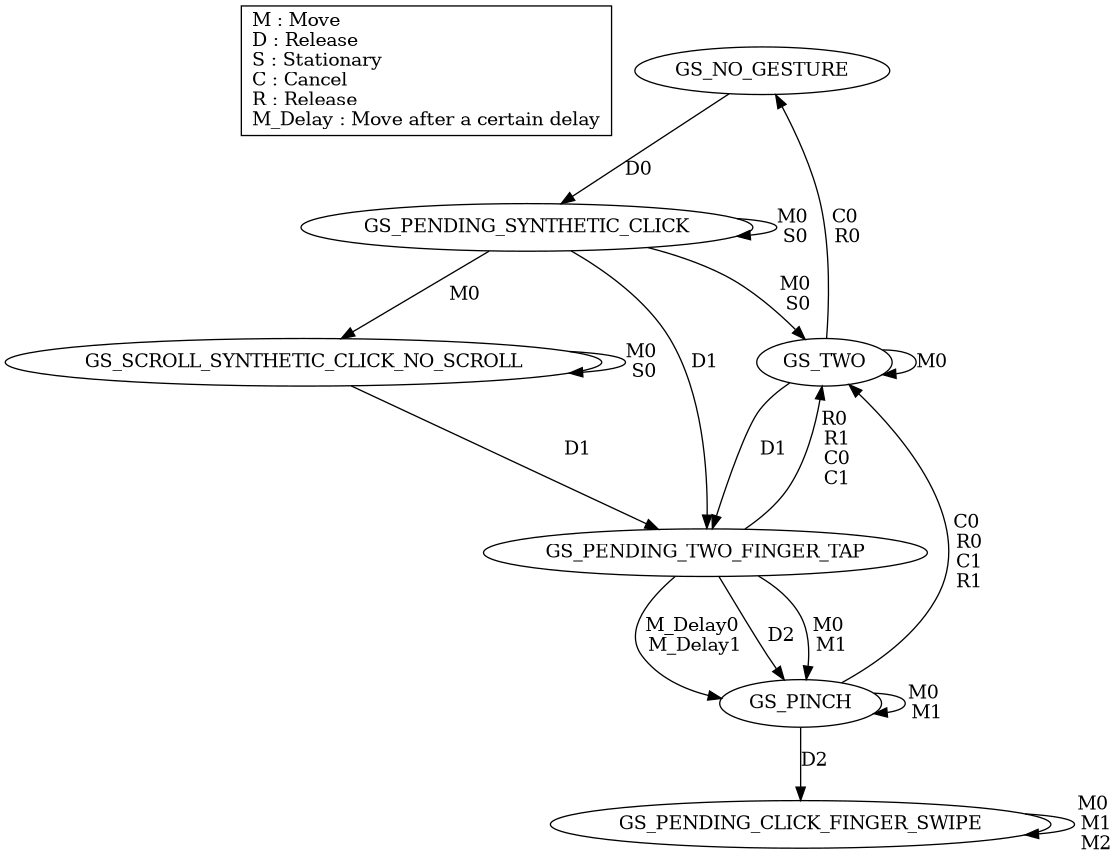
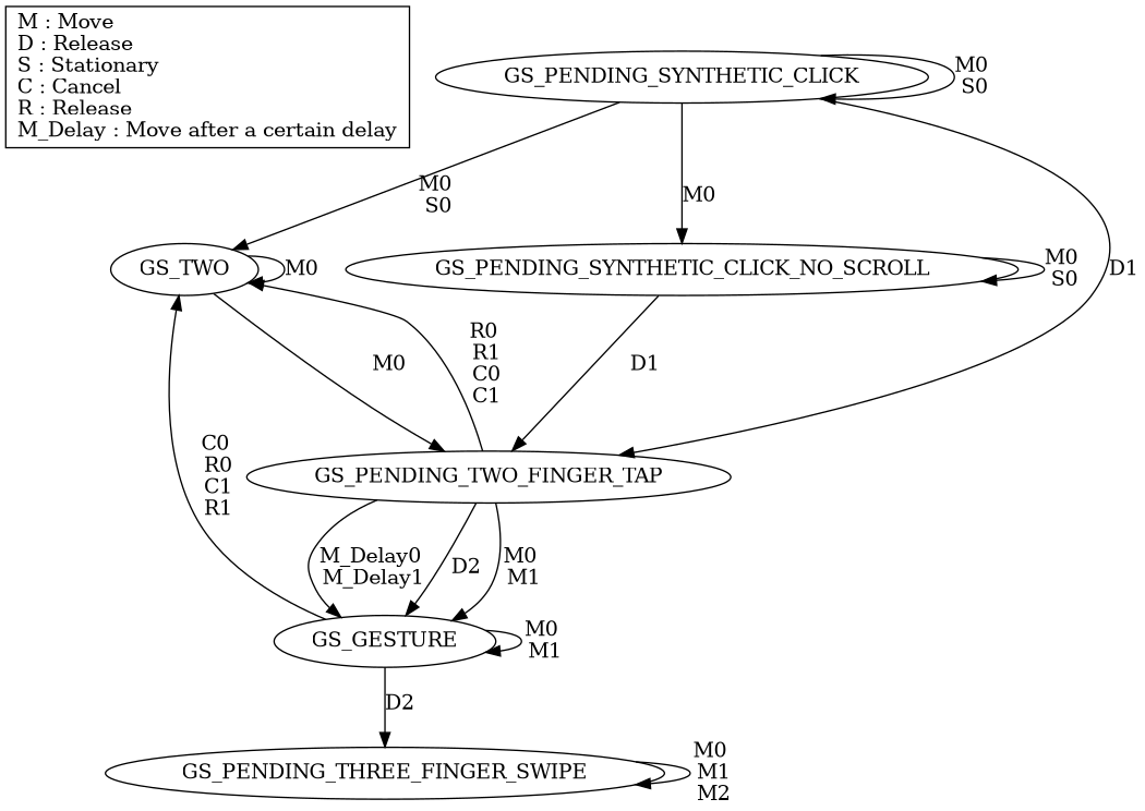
  digraph {
    n1 [label="{   M : Move          \lD : Release          \lS : Stationary    \lC : Cancel        \lR : Release       \lM_Delay : Move after a certain delay}" shape=record]
-   GS_NO_GESTURE
    GS_PENDING_SYNTHETIC_CLICK
    n4 [label=GS_TWO]
-   GS_PENDING_SYNTHETIC_CLICK_NO_SCROLL [label=GS_SCROLL_SYNTHETIC_CLICK_NO_SCROLL]
+   GS_PENDING_SYNTHETIC_CLICK_NO_SCROLL
    GS_PENDING_TWO_FINGER_TAP
-   GS_PINCH
-   GS_PENDING_THREE_FINGER_SWIPE [label=GS_PENDING_CLICK_FINGER_SWIPE]
-   GS_NO_GESTURE -> GS_PENDING_SYNTHETIC_CLICK [label=D0]
+   GS_PINCH [label=GS_GESTURE]
+   GS_PENDING_THREE_FINGER_SWIPE
    GS_PENDING_SYNTHETIC_CLICK -> GS_PENDING_SYNTHETIC_CLICK [label="M0\n S0"]
    GS_PENDING_SYNTHETIC_CLICK -> n4 [label="M0\n S0"]
    GS_PENDING_SYNTHETIC_CLICK -> GS_PENDING_SYNTHETIC_CLICK_NO_SCROLL [label=M0]
    GS_PENDING_SYNTHETIC_CLICK -> GS_PENDING_TWO_FINGER_TAP [label=D1]
-   n4 -> GS_NO_GESTURE [label="C0\n R0\n"]
    n4 -> n4 [label=M0]
-   n4 -> GS_PENDING_TWO_FINGER_TAP [label=D1]
+   n4 -> GS_PENDING_TWO_FINGER_TAP [label=M0]
    GS_PENDING_SYNTHETIC_CLICK_NO_SCROLL -> GS_PENDING_SYNTHETIC_CLICK_NO_SCROLL [label="M0\n S0"]
    GS_PENDING_SYNTHETIC_CLICK_NO_SCROLL -> GS_PENDING_TWO_FINGER_TAP [label=D1]
    GS_PENDING_TWO_FINGER_TAP -> n4 [label="R0\n R1\n C0\n C1"]
    GS_PENDING_TWO_FINGER_TAP -> GS_PINCH [label="M0\n M1"]
    GS_PENDING_TWO_FINGER_TAP -> GS_PINCH [label="M_Delay0\n M_Delay1"]
    GS_PENDING_TWO_FINGER_TAP -> GS_PINCH [label=D2]
    GS_PINCH -> n4 [label="C0\n R0\n C1\n R1"]
    GS_PINCH -> GS_PINCH [label="M0\n M1"]
    GS_PINCH -> GS_PENDING_THREE_FINGER_SWIPE [label=D2]
    GS_PENDING_THREE_FINGER_SWIPE -> GS_PENDING_THREE_FINGER_SWIPE [label="M0\n M1\n M2"]
  }
